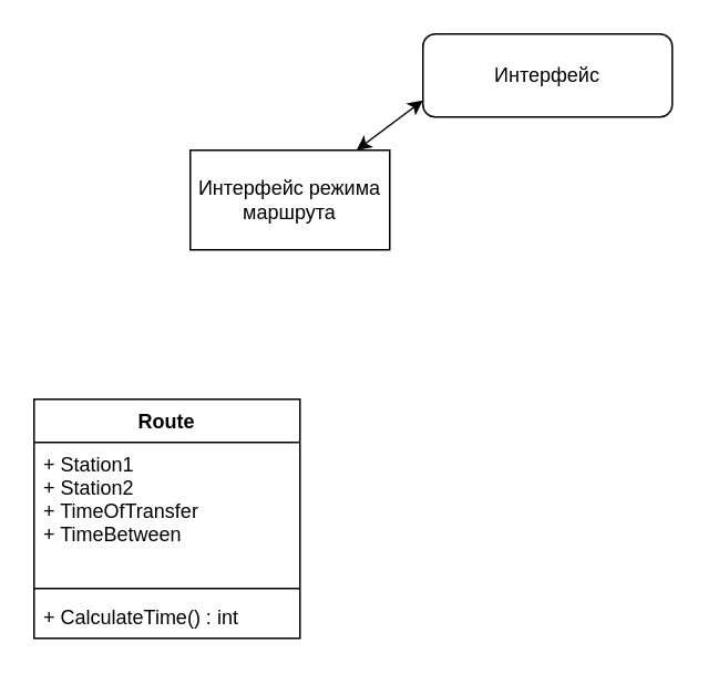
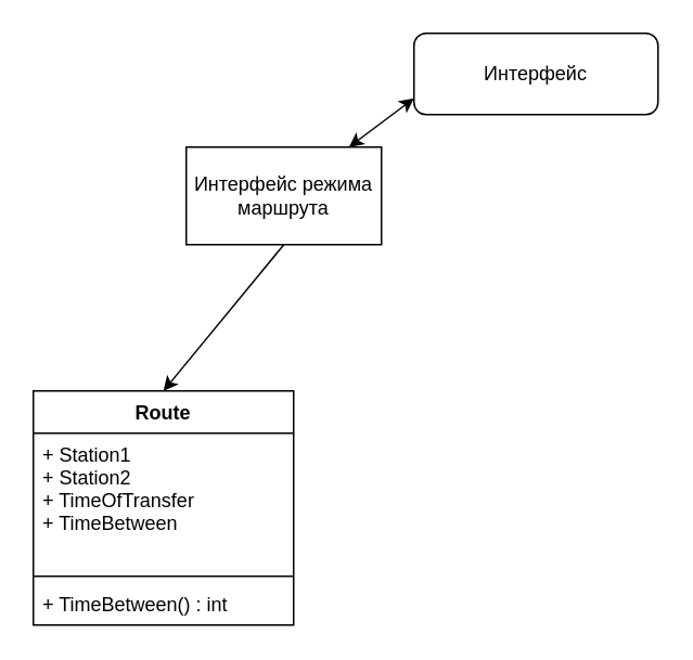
  <mxCell id="0" />
  <mxCell id="1" parent="0" />
  <mxCell id="2" value="Интерфейс" style="rounded=1;whiteSpace=wrap;html=1;" parent="1" vertex="1"><mxGeometry as="geometry" height="50" width="150" y="20" x="254" /></mxCell>
  <mxCell id="3" value="Интерфейс режима&lt;br&gt;маршрута&lt;br&gt;" style="rounded=0;whiteSpace=wrap;html=1;" parent="1" vertex="1"><mxGeometry x="114" y="90" as="geometry" height="60" width="120" /></mxCell>
  <mxCell id="4" value="Route" style="swimlane;fontStyle=1;align=center;verticalAlign=top;childLayout=stackLayout;horizontal=1;startSize=26;horizontalStack=0;resizeParent=1;resizeParentMax=0;resizeLast=0;collapsible=1;marginBottom=0;" parent="1" vertex="1"><mxGeometry as="geometry" height="144" width="160" y="240" x="20" /></mxCell>
  <mxCell id="5" value="+ Station1&#10;+ Station2&#10;+ TimeOfTransfer&#10;+ TimeBetween&#10;" style="text;strokeColor=none;fillColor=none;align=left;verticalAlign=top;spacingLeft=4;spacingRight=4;overflow=hidden;rotatable=0;points=[[0,0.5],[1,0.5]];portConstraint=eastwest;" parent="4" vertex="1"><mxGeometry as="geometry" height="84" width="160" y="26" /></mxCell>
  <mxCell id="6" value="" style="line;strokeWidth=1;fillColor=none;align=left;verticalAlign=middle;spacingTop=-1;spacingLeft=3;spacingRight=3;rotatable=0;labelPosition=right;points=[];portConstraint=eastwest;" parent="4" vertex="1"><mxGeometry as="geometry" height="8" width="160" y="110" /></mxCell>
- <mxCell id="7" value="+ CalculateTime() : int&#10;" style="text;strokeColor=none;fillColor=none;align=left;verticalAlign=top;spacingLeft=4;spacingRight=4;overflow=hidden;rotatable=0;points=[[0,0.5],[1,0.5]];portConstraint=eastwest;" parent="4" vertex="1"><mxGeometry as="geometry" height="26" width="160" y="118" /></mxCell>
+ <mxCell id="7" value="+ TimeBetween() : int&#10;" style="text;strokeColor=none;fillColor=none;align=left;verticalAlign=top;spacingLeft=4;spacingRight=4;overflow=hidden;rotatable=0;points=[[0,0.5],[1,0.5]];portConstraint=eastwest;" parent="4" vertex="1"><mxGeometry as="geometry" height="26" width="160" y="118" /></mxCell>
  <mxCell id="8" value="" style="endArrow=classic;startArrow=classic;html=1;" parent="1" edge="1" source="3"><mxGeometry as="geometry" height="50" width="50" relative="1"><mxPoint as="sourcePoint" y="110" x="204" /><mxPoint as="targetPoint" y="60" x="254" /></mxGeometry></mxCell>
+ <mxCell id="9" value="" style="endArrow=classic;html=1;exitX=0.5;exitY=1;exitDx=0;exitDy=0;entryX=0.5;entryY=0;entryDx=0;entryDy=0;" parent="1" edge="1" target="4" source="3"><mxGeometry as="geometry" height="50" width="50" relative="1"><mxPoint as="sourcePoint" y="190" x="104" /><mxPoint as="targetPoint" y="230" x="94" /></mxGeometry></mxCell>
